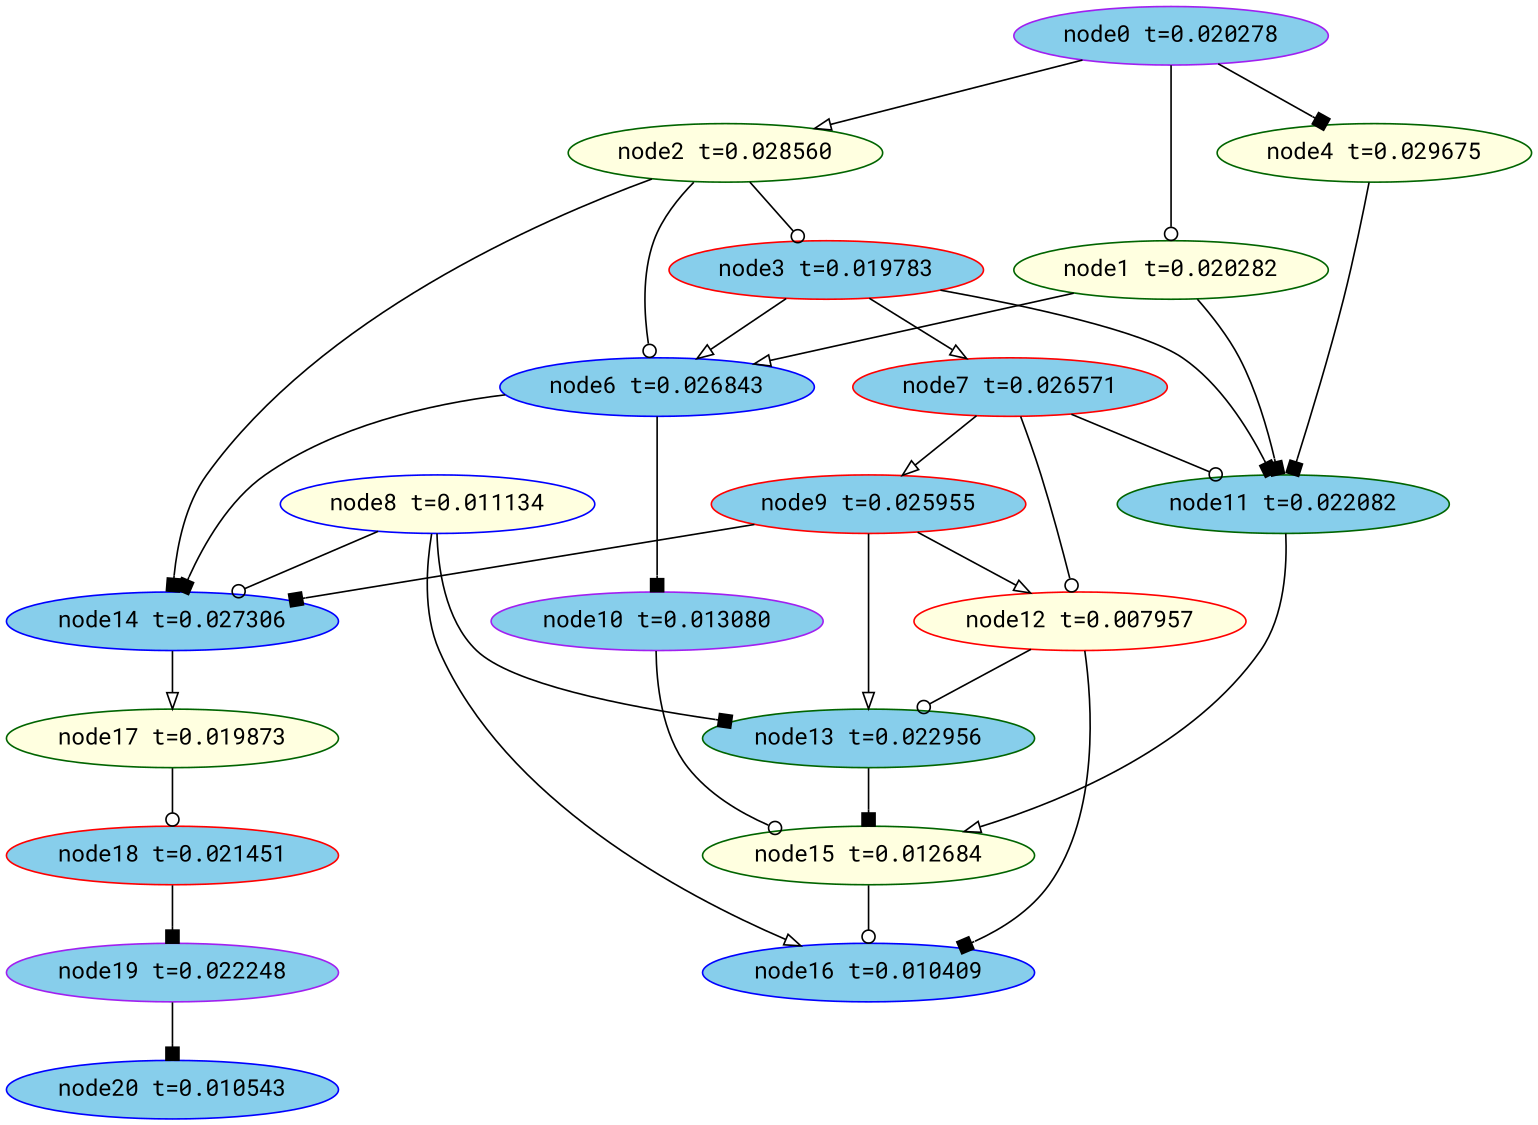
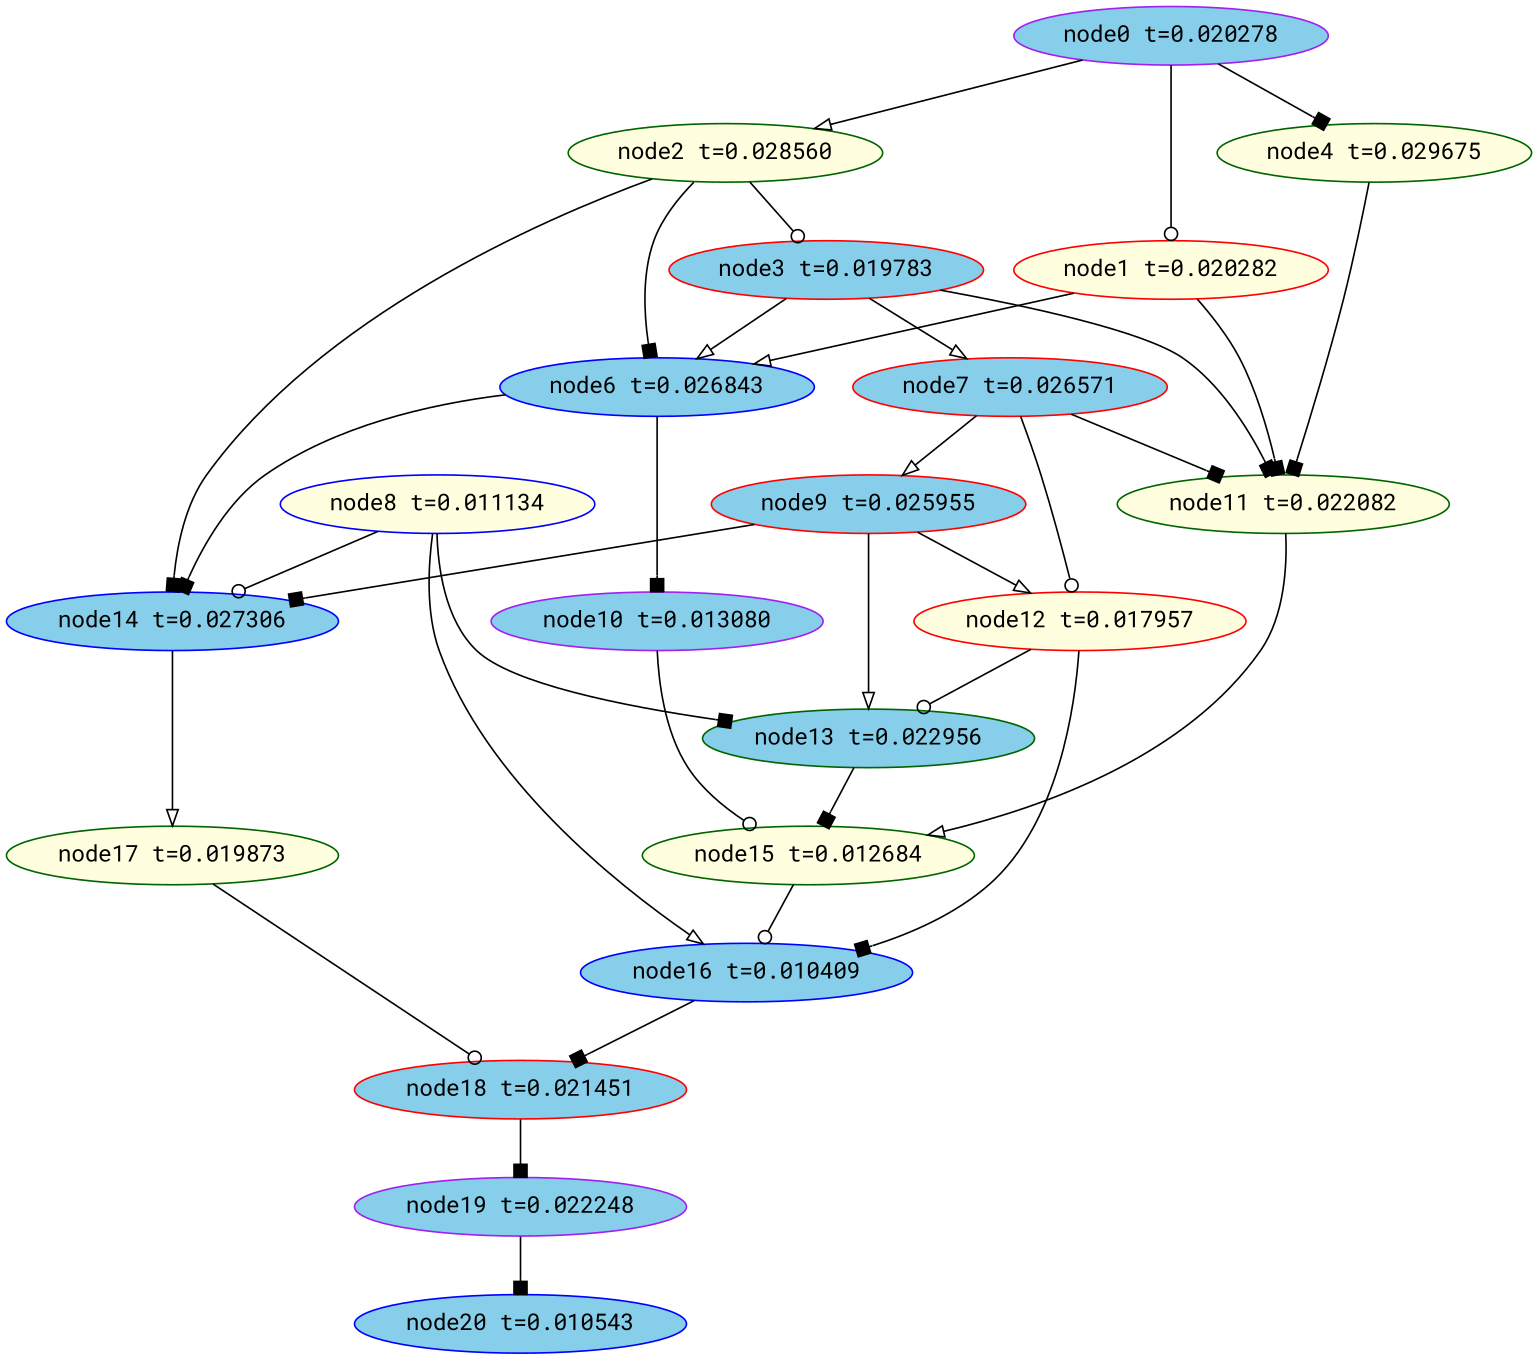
  digraph {
    fontname="Roboto Mono"
    node [color=darkgreen fillcolor=skyblue fontname="Roboto Mono" style=filled]
    edge [arrowhead=box fontname="Roboto Mono"]
    n1 [color=blue label="node20 t=0.010543"]
    n2 [color=purple label="node19 t=0.022248"]
    n3 [color=red label="node18 t=0.021451"]
    n4 [fillcolor=lightyellow label="node17 t=0.019873"]
    n5 [color=blue label="node16 t=0.010409"]
    n6 [fillcolor=lightyellow label="node15 t=0.012684"]
    n7 [color=blue label="node14 t=0.027306"]
    n8 [label="node13 t=0.022956"]
-   n9 [color=red fillcolor=lightyellow label="node12 t=0.007957"]
-   n10 [label="node11 t=0.022082"]
+   n9 [color=red fillcolor=lightyellow label="node12 t=0.017957"]
+   n10 [fillcolor=lightyellow label="node11 t=0.022082"]
    n11 [color=purple label="node10 t=0.013080"]
    n12 [color=red label="node9 t=0.025955"]
    n13 [color=blue fillcolor=lightyellow label="node8 t=0.011134"]
    n14 [color=red label="node7 t=0.026571"]
    n15 [color=blue label="node6 t=0.026843"]
    n16 [fillcolor=lightyellow label="node4 t=0.029675"]
    n17 [color=red label="node3 t=0.019783"]
    n18 [fillcolor=lightyellow label="node2 t=0.028560"]
-   n19 [fillcolor=lightyellow label="node1 t=0.020282"]
+   n19 [color=red fillcolor=lightyellow label="node1 t=0.020282"]
    n20 [color=purple label="node0 t=0.020278"]
    n2 -> n1
    n3 -> n2
    n4 -> n3 [arrowhead=odot]
+   n5 -> n3
    n6 -> n5 [arrowhead=odot]
    n7 -> n4 [arrowhead=onormal]
    n8 -> n6
    n9 -> n5
    n9 -> n8 [arrowhead=odot]
    n10 -> n6 [arrowhead=onormal]
    n11 -> n6 [arrowhead=odot]
    n12 -> n7
    n12 -> n8 [arrowhead=onormal]
    n12 -> n9 [arrowhead=onormal]
    n13 -> n5 [arrowhead=onormal]
    n13 -> n7 [arrowhead=odot]
    n13 -> n8
    n14 -> n9 [arrowhead=odot]
-   n14 -> n10 [arrowhead=odot]
+   n14 -> n10
    n14 -> n12 [arrowhead=onormal]
    n15 -> n7
    n15 -> n11
    n16 -> n10
    n17 -> n10
    n17 -> n14 [arrowhead=onormal]
    n17 -> n15 [arrowhead=onormal]
    n18 -> n7
-   n18 -> n15 [arrowhead=odot]
+   n18 -> n15
    n18 -> n17 [arrowhead=odot]
    n19 -> n10
    n19 -> n15 [arrowhead=onormal]
    n20 -> n16
    n20 -> n18 [arrowhead=onormal]
    n20 -> n19 [arrowhead=odot]
  }
